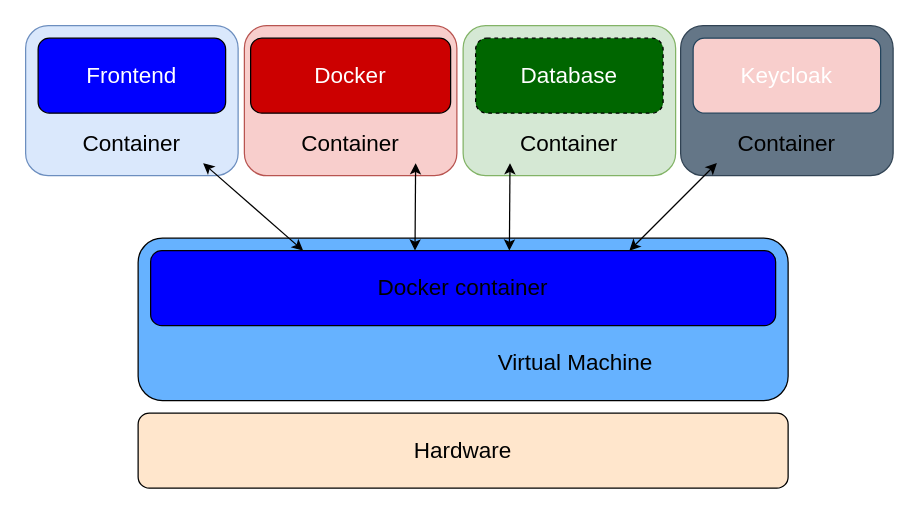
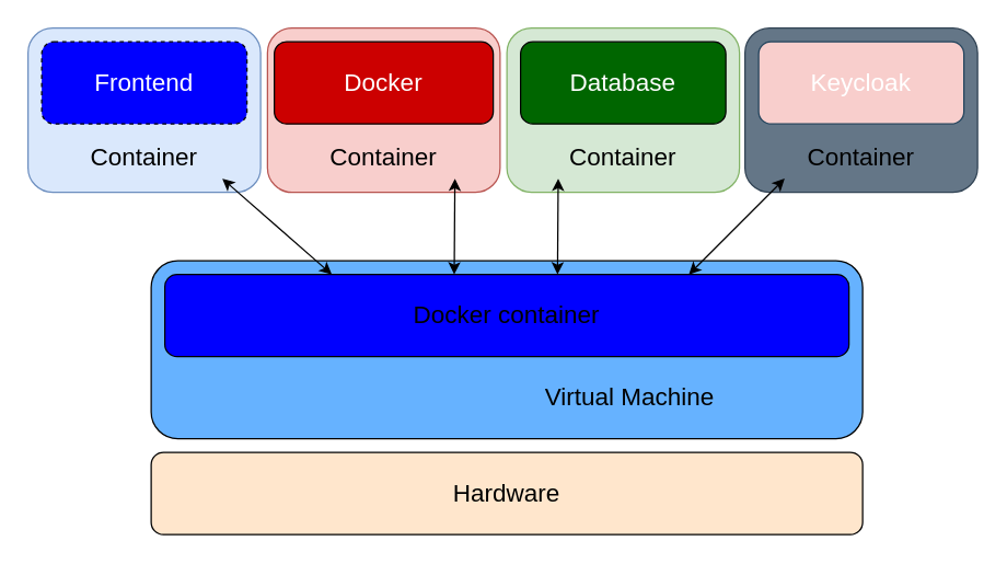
  <mxCell id="0" />
  <mxCell id="1" parent="0" />
  <mxCell id="2" value="Container" style="rounded=1;whiteSpace=wrap;html=1;labelBackgroundColor=#FFFFFF;fontSize=18;fillColor=#dae8fc;strokeColor=#6c8ebf;" vertex="1" parent="1"><mxGeometry x="20" y="20" width="170" height="120" as="geometry" /></mxCell>
  <mxCell id="3" value="" style="rounded=1;whiteSpace=wrap;html=1;labelBackgroundColor=#FFFFFF;fontSize=18;fillColor=#f8cecc;strokeColor=#b85450;" vertex="1" parent="1"><mxGeometry x="195" y="20" width="170" height="120" as="geometry" /></mxCell>
  <mxCell id="4" value="" style="rounded=1;whiteSpace=wrap;html=1;labelBackgroundColor=#FFFFFF;fontSize=18;fillColor=#d5e8d4;strokeColor=#82b366;" vertex="1" parent="1"><mxGeometry x="370" y="20" width="170" height="120" as="geometry" /></mxCell>
  <mxCell id="5" value="&lt;font style=&quot;font-size: 18px;&quot;&gt;Hardware&lt;/font&gt;" style="rounded=1;whiteSpace=wrap;html=1;fillColor=#ffe6cc;" vertex="1" parent="1"><mxGeometry x="110" y="330" width="520" height="60" as="geometry" /></mxCell>
  <mxCell id="6" value="" style="rounded=1;whiteSpace=wrap;html=1;fontSize=18;fillColor=#66B2FF;" vertex="1" parent="1"><mxGeometry x="110" y="190" width="520" height="130" as="geometry" /></mxCell>
  <mxCell id="7" value="Docker container" style="rounded=1;whiteSpace=wrap;html=1;fontSize=18;fillColor=#0000ff;" vertex="1" parent="1"><mxGeometry x="120" y="200" width="500" height="60" as="geometry" /></mxCell>
  <mxCell id="8" value="" style="endArrow=classic;startArrow=classic;html=1;fontSize=18;" edge="1" parent="1"><mxGeometry width="50" height="50" relative="1" as="geometry"><mxPoint x="331.5" y="200" as="sourcePoint" /><mxPoint x="332" y="130" as="targetPoint" /></mxGeometry></mxCell>
  <mxCell id="9" value="" style="endArrow=classic;startArrow=classic;html=1;fontSize=18;" edge="1" parent="1"><mxGeometry width="50" height="50" relative="1" as="geometry"><mxPoint x="242" y="200" as="sourcePoint" /><mxPoint x="162" y="130" as="targetPoint" /></mxGeometry></mxCell>
- <mxCell id="10" value="&lt;font color=&quot;#ffffff&quot;&gt;Frontend&lt;/font&gt;" style="rounded=1;whiteSpace=wrap;html=1;fontSize=18;fillColor=#0000FF;" vertex="1" parent="1"><mxGeometry x="30" y="30" width="150" height="60" as="geometry" /></mxCell>
+ <mxCell id="10" value="&lt;font color=&quot;#ffffff&quot;&gt;Frontend&lt;/font&gt;" style="rounded=1;whiteSpace=wrap;html=1;fontSize=18;fillColor=#0000FF;dashed=1;" vertex="1" parent="1"><mxGeometry x="30" y="30" width="150" height="60" as="geometry" /></mxCell>
  <mxCell id="11" value="&lt;font color=&quot;#ffffff&quot;&gt;Docker&lt;/font&gt;" style="rounded=1;whiteSpace=wrap;html=1;fontSize=18;fillColor=#CC0000;" vertex="1" parent="1"><mxGeometry x="200" y="30" width="160" height="60" as="geometry" /></mxCell>
- <mxCell id="12" value="&lt;font color=&quot;#ffffff&quot;&gt;Database&lt;/font&gt;" style="rounded=1;whiteSpace=wrap;html=1;fontSize=18;fillColor=#006600;dashed=1;" vertex="1" parent="1"><mxGeometry x="380" y="30" width="150" height="60" as="geometry" /></mxCell>
+ <mxCell id="12" value="&lt;font color=&quot;#ffffff&quot;&gt;Database&lt;/font&gt;" style="rounded=1;whiteSpace=wrap;html=1;fontSize=18;fillColor=#006600;" vertex="1" parent="1"><mxGeometry x="380" y="30" width="150" height="60" as="geometry" /></mxCell>
  <mxCell id="13" value="Container" style="text;html=1;strokeColor=none;fillColor=none;align=center;verticalAlign=middle;whiteSpace=wrap;rounded=0;labelBackgroundColor=none;fontSize=18;fontColor=#000000;" vertex="1" parent="1"><mxGeometry x="75" y="100" width="60" height="30" as="geometry" /></mxCell>
  <mxCell id="14" value="Container" style="text;html=1;strokeColor=none;fillColor=none;align=center;verticalAlign=middle;whiteSpace=wrap;rounded=0;labelBackgroundColor=none;fontSize=18;fontColor=#000000;" vertex="1" parent="1"><mxGeometry x="250" y="100" width="60" height="30" as="geometry" /></mxCell>
  <mxCell id="15" value="&lt;font color=&quot;#000000&quot;&gt;Container&lt;/font&gt;" style="text;html=1;strokeColor=none;fillColor=none;align=center;verticalAlign=middle;whiteSpace=wrap;rounded=0;labelBackgroundColor=none;fontSize=18;fontColor=#FFFFFF;" vertex="1" parent="1"><mxGeometry x="425" y="100" width="60" height="30" as="geometry" /></mxCell>
  <mxCell id="16" value="&lt;font style=&quot;font-size: 18px;&quot;&gt;Virtual Machine&lt;/font&gt;" style="text;html=1;strokeColor=none;fillColor=none;align=center;verticalAlign=middle;whiteSpace=wrap;rounded=0;" vertex="1" parent="1"><mxGeometry x="375" y="270" width="170" height="40" as="geometry" /></mxCell>
  <mxCell id="17" value="" style="rounded=1;whiteSpace=wrap;html=1;labelBackgroundColor=#FFFFFF;fontSize=18;fillColor=#647687;strokeColor=#314354;fontColor=#ffffff;" vertex="1" parent="1"><mxGeometry x="544" y="20" width="170" height="120" as="geometry" /></mxCell>
  <mxCell id="18" value="&lt;font color=&quot;#ffffff&quot;&gt;Keycloak&lt;/font&gt;" style="rounded=1;whiteSpace=wrap;html=1;fontSize=18;fillColor=#f8cecc;strokeColor=#23445d;" vertex="1" parent="1"><mxGeometry x="554" y="30" width="150" height="60" as="geometry" /></mxCell>
  <mxCell id="19" value="&lt;font color=&quot;#000000&quot;&gt;Container&lt;/font&gt;" style="text;html=1;strokeColor=none;fillColor=none;align=center;verticalAlign=middle;whiteSpace=wrap;rounded=0;labelBackgroundColor=none;fontSize=18;fontColor=#FFFFFF;" vertex="1" parent="1"><mxGeometry x="599" y="100" width="60" height="30" as="geometry" /></mxCell>
  <mxCell id="20" value="" style="endArrow=classic;startArrow=classic;html=1;fontSize=18;" edge="1" parent="1"><mxGeometry width="50" height="50" relative="1" as="geometry"><mxPoint x="407" y="200" as="sourcePoint" /><mxPoint x="407.5" y="130" as="targetPoint" /></mxGeometry></mxCell>
  <mxCell id="21" value="" style="endArrow=classic;startArrow=classic;html=1;fontSize=18;" edge="1" parent="1"><mxGeometry width="50" height="50" relative="1" as="geometry"><mxPoint x="503" y="200" as="sourcePoint" /><mxPoint x="573" y="130" as="targetPoint" /></mxGeometry></mxCell>
